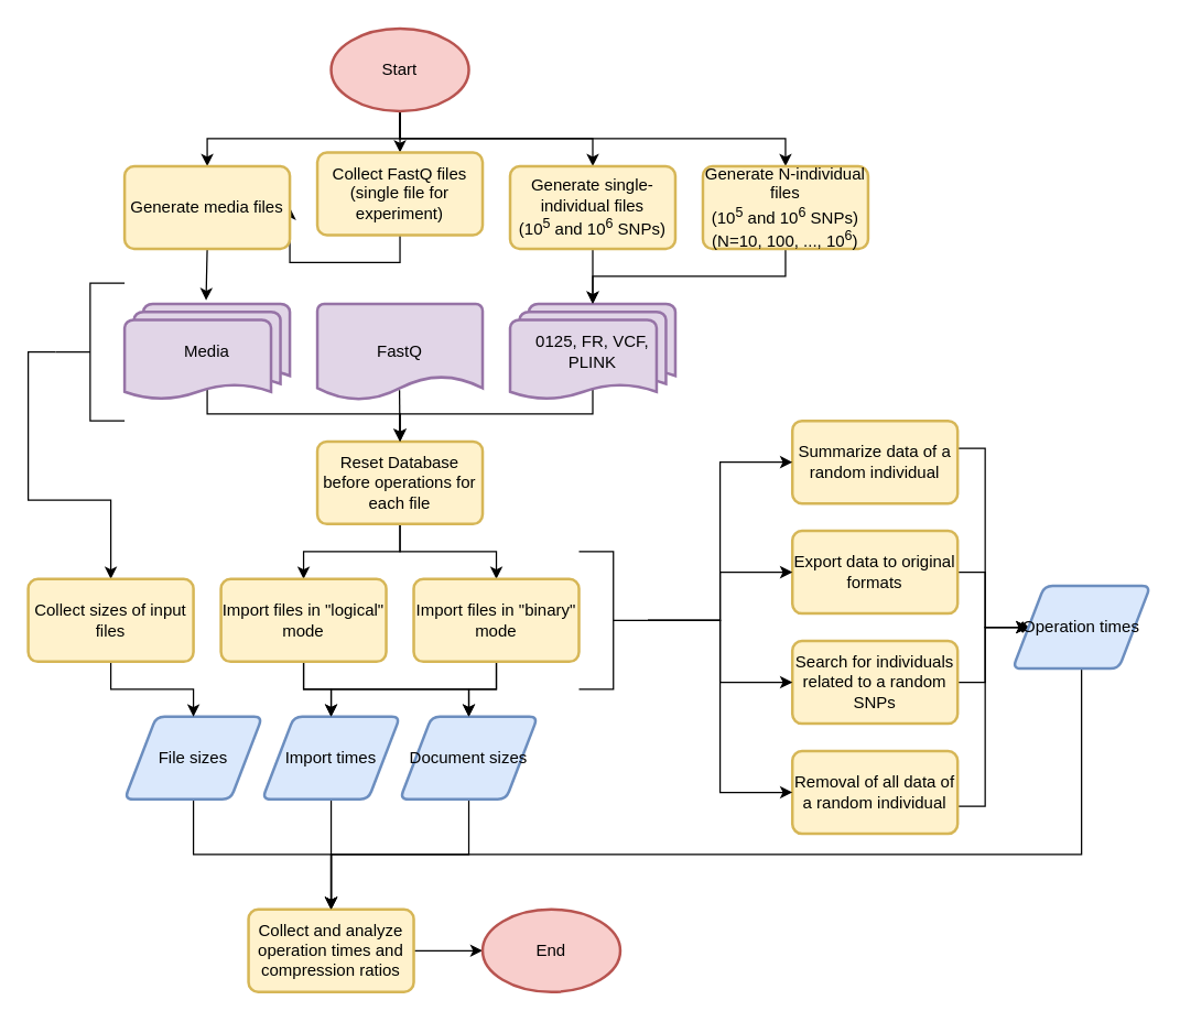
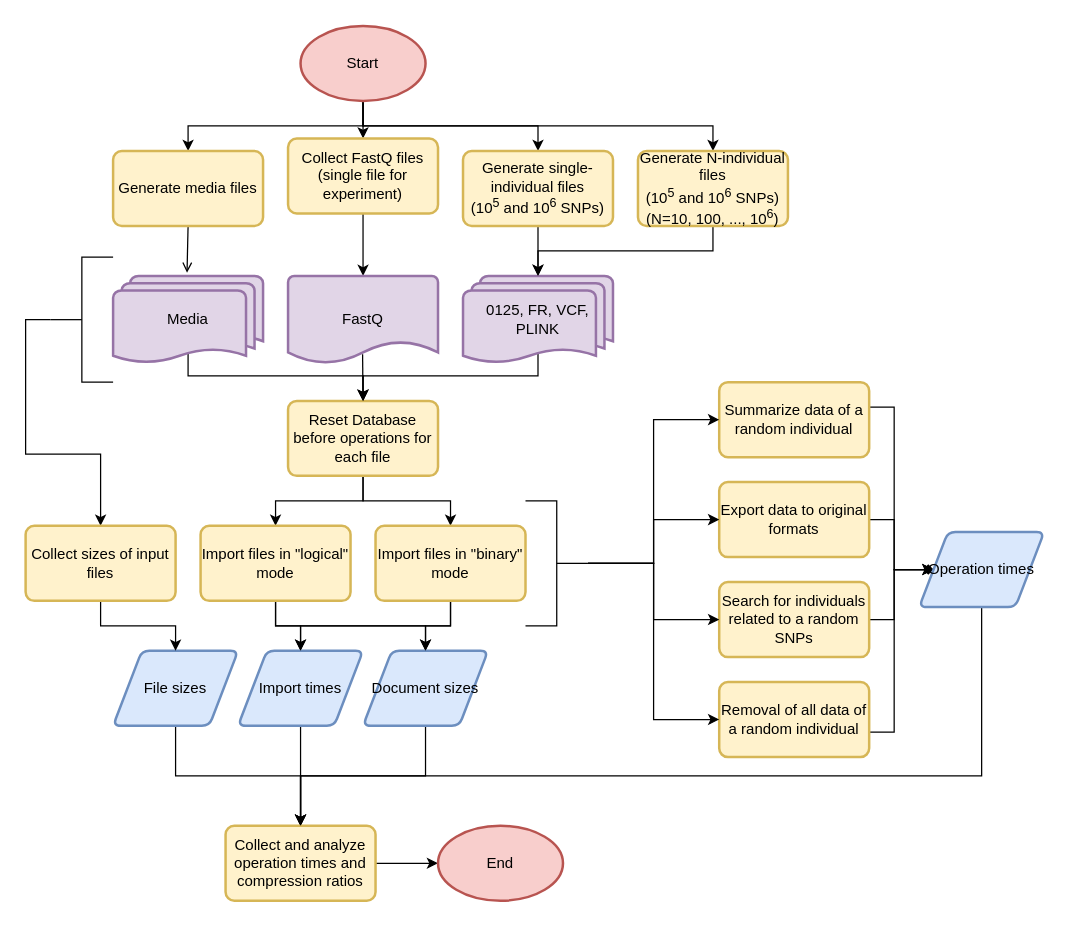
  <mxCell id="0" />
  <mxCell id="1" parent="0" />
  <mxCell id="2" style="edgeStyle=orthogonalEdgeStyle;rounded=0;orthogonalLoop=1;jettySize=auto;html=1;entryX=0.5;entryY=0;entryDx=0;entryDy=0;exitX=0.5;exitY=1;exitDx=0;exitDy=0;exitPerimeter=0;" edge="1" parent="1" source="24" target="4"><mxGeometry relative="1" as="geometry"><mxPoint x="430" y="80" as="sourcePoint" /></mxGeometry></mxCell>
  <mxCell id="3" style="edgeStyle=orthogonalEdgeStyle;rounded=0;orthogonalLoop=1;jettySize=auto;html=1;exitX=0.5;exitY=1;exitDx=0;exitDy=0;entryX=0.5;entryY=0;entryDx=0;entryDy=0;entryPerimeter=0;" edge="1" parent="1" source="4" target="6"><mxGeometry relative="1" as="geometry"><mxPoint x="430" y="220" as="targetPoint" /></mxGeometry></mxCell>
  <mxCell id="4" value="Generate single-individual files&lt;br&gt;(10&lt;sup&gt;5&lt;/sup&gt; and 10&lt;sup&gt;6&lt;/sup&gt; SNPs)" style="rounded=1;whiteSpace=wrap;html=1;absoluteArcSize=1;arcSize=14;strokeWidth=2;fillColor=#fff2cc;strokeColor=#d6b656;" vertex="1" parent="1"><mxGeometry x="370" y="120" width="120" height="60" as="geometry" /></mxCell>
  <mxCell id="5" style="edgeStyle=orthogonalEdgeStyle;rounded=0;orthogonalLoop=1;jettySize=auto;html=1;exitX=0.5;exitY=0.88;exitDx=0;exitDy=0;exitPerimeter=0;entryX=0.5;entryY=0;entryDx=0;entryDy=0;" edge="1" parent="1" source="6" target="9"><mxGeometry relative="1" as="geometry"><Array as="points"><mxPoint x="430" y="300" /><mxPoint x="290" y="300" /></Array></mxGeometry></mxCell>
  <mxCell id="6" value="0125, FR, VCF, PLINK" style="strokeWidth=2;html=1;shape=mxgraph.flowchart.multi-document;whiteSpace=wrap;fillColor=#e1d5e7;strokeColor=#9673a6;labelBorderColor=none;" vertex="1" parent="1"><mxGeometry x="370" y="220" width="120" height="70" as="geometry" /></mxCell>
  <mxCell id="7" style="edgeStyle=orthogonalEdgeStyle;rounded=0;orthogonalLoop=1;jettySize=auto;html=1;exitX=0.5;exitY=1;exitDx=0;exitDy=0;entryX=0.5;entryY=0;entryDx=0;entryDy=0;" edge="1" parent="1" source="9" target="47"><mxGeometry relative="1" as="geometry" /></mxCell>
  <mxCell id="8" style="edgeStyle=orthogonalEdgeStyle;rounded=0;orthogonalLoop=1;jettySize=auto;html=1;exitX=0.5;exitY=1;exitDx=0;exitDy=0;entryX=0.5;entryY=0;entryDx=0;entryDy=0;" edge="1" parent="1" source="9" target="12"><mxGeometry relative="1" as="geometry" /></mxCell>
  <mxCell id="9" value="Reset Database before operations for each file" style="rounded=1;whiteSpace=wrap;html=1;absoluteArcSize=1;arcSize=14;strokeWidth=2;fillColor=#fff2cc;strokeColor=#d6b656;" vertex="1" parent="1"><mxGeometry x="230" y="320" width="120" height="60" as="geometry" /></mxCell>
  <mxCell id="10" style="edgeStyle=orthogonalEdgeStyle;rounded=0;orthogonalLoop=1;jettySize=auto;html=1;entryX=0.5;entryY=0;entryDx=0;entryDy=0;exitX=0.5;exitY=1;exitDx=0;exitDy=0;" edge="1" parent="1" source="12" target="14"><mxGeometry relative="1" as="geometry" /></mxCell>
  <mxCell id="11" style="edgeStyle=orthogonalEdgeStyle;rounded=0;orthogonalLoop=1;jettySize=auto;html=1;entryX=0.5;entryY=0;entryDx=0;entryDy=0;exitX=0.5;exitY=1;exitDx=0;exitDy=0;" edge="1" parent="1" source="12" target="16"><mxGeometry relative="1" as="geometry" /></mxCell>
  <mxCell id="12" value="Import files in &quot;logical&quot; mode" style="rounded=1;whiteSpace=wrap;html=1;absoluteArcSize=1;arcSize=14;strokeWidth=2;fillColor=#fff2cc;strokeColor=#d6b656;" vertex="1" parent="1"><mxGeometry x="160" y="420" width="120" height="60" as="geometry" /></mxCell>
  <mxCell id="13" style="edgeStyle=orthogonalEdgeStyle;rounded=0;orthogonalLoop=1;jettySize=auto;html=1;exitX=0.5;exitY=1;exitDx=0;exitDy=0;entryX=0.5;entryY=0;entryDx=0;entryDy=0;" edge="1" parent="1" source="14" target="20"><mxGeometry relative="1" as="geometry"><mxPoint x="410" y="650" as="targetPoint" /></mxGeometry></mxCell>
  <mxCell id="14" value="Import times" style="shape=parallelogram;html=1;strokeWidth=2;perimeter=parallelogramPerimeter;whiteSpace=wrap;rounded=1;arcSize=12;size=0.23;fillColor=#dae8fc;strokeColor=#6c8ebf;" vertex="1" parent="1"><mxGeometry x="190" y="520" width="100" height="60" as="geometry" /></mxCell>
  <mxCell id="15" style="edgeStyle=orthogonalEdgeStyle;rounded=0;orthogonalLoop=1;jettySize=auto;html=1;entryX=0.5;entryY=0;entryDx=0;entryDy=0;exitX=0.5;exitY=1;exitDx=0;exitDy=0;" edge="1" parent="1" source="16" target="20"><mxGeometry relative="1" as="geometry"><mxPoint x="410" y="650" as="targetPoint" /></mxGeometry></mxCell>
  <mxCell id="16" value="Document sizes" style="shape=parallelogram;html=1;strokeWidth=2;perimeter=parallelogramPerimeter;whiteSpace=wrap;rounded=1;arcSize=12;size=0.23;fillColor=#dae8fc;strokeColor=#6c8ebf;" vertex="1" parent="1"><mxGeometry x="290" y="520" width="100" height="60" as="geometry" /></mxCell>
  <mxCell id="17" style="edgeStyle=orthogonalEdgeStyle;rounded=0;orthogonalLoop=1;jettySize=auto;html=1;exitX=0.5;exitY=1;exitDx=0;exitDy=0;entryX=0.5;entryY=0;entryDx=0;entryDy=0;" edge="1" parent="1" source="18" target="20"><mxGeometry relative="1" as="geometry"><mxPoint x="410" y="650" as="targetPoint" /></mxGeometry></mxCell>
  <mxCell id="18" value="File sizes" style="shape=parallelogram;html=1;strokeWidth=2;perimeter=parallelogramPerimeter;whiteSpace=wrap;rounded=1;arcSize=12;size=0.23;fillColor=#dae8fc;strokeColor=#6c8ebf;" vertex="1" parent="1"><mxGeometry x="90" y="520" width="100" height="60" as="geometry" /></mxCell>
  <mxCell id="19" style="edgeStyle=orthogonalEdgeStyle;rounded=0;orthogonalLoop=1;jettySize=auto;html=1;exitX=1;exitY=0.5;exitDx=0;exitDy=0;entryX=0;entryY=0.5;entryDx=0;entryDy=0;entryPerimeter=0;" edge="1" parent="1" source="20" target="53"><mxGeometry relative="1" as="geometry" /></mxCell>
  <mxCell id="20" value="Collect and analyze operation times and compression ratios" style="rounded=1;whiteSpace=wrap;html=1;absoluteArcSize=1;arcSize=14;strokeWidth=2;fillColor=#fff2cc;strokeColor=#d6b656;" vertex="1" parent="1"><mxGeometry x="180" y="660" width="120" height="60" as="geometry" /></mxCell>
  <mxCell id="21" style="rounded=0;orthogonalLoop=1;jettySize=auto;html=1;exitX=0.5;exitY=1;exitDx=0;exitDy=0;exitPerimeter=0;entryX=0.5;entryY=0;entryDx=0;entryDy=0;edgeStyle=orthogonalEdgeStyle;" edge="1" parent="1" source="24" target="26"><mxGeometry relative="1" as="geometry" /></mxCell>
  <mxCell id="22" style="edgeStyle=orthogonalEdgeStyle;rounded=0;orthogonalLoop=1;jettySize=auto;html=1;exitX=0.5;exitY=1;exitDx=0;exitDy=0;exitPerimeter=0;entryX=0.5;entryY=0;entryDx=0;entryDy=0;" edge="1" parent="1" source="24" target="28"><mxGeometry relative="1" as="geometry" /></mxCell>
  <mxCell id="23" style="edgeStyle=orthogonalEdgeStyle;rounded=0;orthogonalLoop=1;jettySize=auto;html=1;exitX=0.5;exitY=1;exitDx=0;exitDy=0;exitPerimeter=0;entryX=0.5;entryY=0;entryDx=0;entryDy=0;" edge="1" parent="1" source="24" target="34"><mxGeometry relative="1" as="geometry" /></mxCell>
  <mxCell id="24" value="Start" style="strokeWidth=2;html=1;shape=mxgraph.flowchart.start_1;whiteSpace=wrap;fillColor=#f8cecc;strokeColor=#b85450;" vertex="1" parent="1"><mxGeometry x="240" y="20" width="100" height="60" as="geometry" /></mxCell>
- <mxCell id="25" style="edgeStyle=orthogonalEdgeStyle;rounded=0;orthogonalLoop=1;jettySize=auto;html=1;exitX=0.5;exitY=1;exitDx=0;exitDy=0;" edge="1" parent="1" source="26" target="28"><mxGeometry relative="1" as="geometry"><mxPoint x="290" y="220" as="targetPoint" /></mxGeometry></mxCell>
+ <mxCell id="25" style="edgeStyle=orthogonalEdgeStyle;rounded=0;orthogonalLoop=1;jettySize=auto;html=1;exitX=0.5;exitY=1;exitDx=0;exitDy=0;entryX=0.5;entryY=0;entryDx=0;entryDy=0;entryPerimeter=0;" edge="1" parent="1" source="26" target="57"><mxGeometry relative="1" as="geometry"><mxPoint x="290" y="220" as="targetPoint" /></mxGeometry></mxCell>
  <mxCell id="26" value="Collect FastQ files&lt;br&gt;(single file for experiment)" style="rounded=1;whiteSpace=wrap;html=1;absoluteArcSize=1;arcSize=14;strokeWidth=2;fillColor=#fff2cc;strokeColor=#d6b656;" vertex="1" parent="1"><mxGeometry x="230" y="110" width="120" height="60" as="geometry" /></mxCell>
- <mxCell id="27" style="edgeStyle=orthogonalEdgeStyle;rounded=0;orthogonalLoop=1;jettySize=auto;html=1;exitX=0.5;exitY=1;exitDx=0;exitDy=0;entryX=0.493;entryY=-0.037;entryDx=0;entryDy=0;entryPerimeter=0;" edge="1" parent="1" source="28" target="30"><mxGeometry relative="1" as="geometry" /></mxCell>
+ <mxCell id="27" style="edgeStyle=orthogonalEdgeStyle;rounded=0;orthogonalLoop=1;jettySize=auto;html=1;exitX=0.5;exitY=1;exitDx=0;exitDy=0;entryX=0.493;entryY=-0.037;entryDx=0;entryDy=0;entryPerimeter=0;endArrow=open;" edge="1" parent="1" source="28" target="30"><mxGeometry relative="1" as="geometry" /></mxCell>
  <mxCell id="28" value="Generate media files" style="rounded=1;whiteSpace=wrap;html=1;absoluteArcSize=1;arcSize=14;strokeWidth=2;fillColor=#fff2cc;strokeColor=#d6b656;" vertex="1" parent="1"><mxGeometry x="90" y="120" width="120" height="60" as="geometry" /></mxCell>
  <mxCell id="29" style="edgeStyle=orthogonalEdgeStyle;rounded=0;orthogonalLoop=1;jettySize=auto;html=1;exitX=0.5;exitY=0.88;exitDx=0;exitDy=0;exitPerimeter=0;entryX=0.5;entryY=0;entryDx=0;entryDy=0;" edge="1" parent="1" source="30" target="9"><mxGeometry relative="1" as="geometry"><Array as="points"><mxPoint x="150" y="300" /><mxPoint x="290" y="300" /></Array></mxGeometry></mxCell>
  <mxCell id="30" value="Media" style="strokeWidth=2;html=1;shape=mxgraph.flowchart.multi-document;whiteSpace=wrap;fillColor=#e1d5e7;strokeColor=#9673a6;labelBorderColor=none;" vertex="1" parent="1"><mxGeometry x="90" y="220" width="120" height="70" as="geometry" /></mxCell>
  <mxCell id="31" style="edgeStyle=orthogonalEdgeStyle;rounded=0;orthogonalLoop=1;jettySize=auto;html=1;exitX=0;exitY=0.5;exitDx=0;exitDy=0;exitPerimeter=0;entryX=0.5;entryY=0;entryDx=0;entryDy=0;" edge="1" parent="1" source="32" target="55"><mxGeometry relative="1" as="geometry" /></mxCell>
  <mxCell id="32" value="" style="strokeWidth=1;html=1;shape=mxgraph.flowchart.annotation_2;align=left;labelPosition=right;pointerEvents=1;rounded=0;" vertex="1" parent="1"><mxGeometry x="40" y="205" width="50" height="100" as="geometry" /></mxCell>
  <mxCell id="33" style="edgeStyle=orthogonalEdgeStyle;rounded=0;orthogonalLoop=1;jettySize=auto;html=1;exitX=0.5;exitY=1;exitDx=0;exitDy=0;entryX=0.5;entryY=0;entryDx=0;entryDy=0;entryPerimeter=0;" edge="1" parent="1" source="34" target="6"><mxGeometry relative="1" as="geometry" /></mxCell>
  <mxCell id="34" value="Generate N-individual files&lt;br&gt;(10&lt;sup&gt;5&lt;/sup&gt; and 10&lt;sup&gt;6&lt;/sup&gt; SNPs)&lt;br&gt;(N=10, 100, ..., 10&lt;sup&gt;6&lt;/sup&gt;)" style="rounded=1;whiteSpace=wrap;html=1;absoluteArcSize=1;arcSize=14;strokeWidth=2;fillColor=#fff2cc;strokeColor=#d6b656;" vertex="1" parent="1"><mxGeometry x="510" y="120" width="120" height="60" as="geometry" /></mxCell>
  <mxCell id="35" style="edgeStyle=orthogonalEdgeStyle;rounded=0;orthogonalLoop=1;jettySize=auto;html=1;exitX=1;exitY=0.5;exitDx=0;exitDy=0;entryX=0;entryY=0.5;entryDx=0;entryDy=0;" edge="1" parent="1" source="36" target="44"><mxGeometry relative="1" as="geometry"><Array as="points"><mxPoint x="715" y="325" /><mxPoint x="715" y="455" /></Array></mxGeometry></mxCell>
  <mxCell id="36" value="Summarize data of a random individual" style="rounded=1;whiteSpace=wrap;html=1;absoluteArcSize=1;arcSize=14;strokeWidth=2;fillColor=#fff2cc;strokeColor=#d6b656;" vertex="1" parent="1"><mxGeometry x="575" y="305" width="120" height="60" as="geometry" /></mxCell>
  <mxCell id="37" style="edgeStyle=orthogonalEdgeStyle;rounded=0;orthogonalLoop=1;jettySize=auto;html=1;exitX=1;exitY=0.5;exitDx=0;exitDy=0;entryX=0;entryY=0.5;entryDx=0;entryDy=0;" edge="1" parent="1" source="38" target="44"><mxGeometry relative="1" as="geometry"><mxPoint x="875" y="595" as="targetPoint" /></mxGeometry></mxCell>
  <mxCell id="38" value="Search for individuals related to a random SNPs" style="rounded=1;whiteSpace=wrap;html=1;absoluteArcSize=1;arcSize=14;strokeWidth=2;fillColor=#fff2cc;strokeColor=#d6b656;" vertex="1" parent="1"><mxGeometry x="575" y="465" width="120" height="60" as="geometry" /></mxCell>
  <mxCell id="39" style="edgeStyle=orthogonalEdgeStyle;rounded=0;orthogonalLoop=1;jettySize=auto;html=1;exitX=1;exitY=0.5;exitDx=0;exitDy=0;entryX=0;entryY=0.5;entryDx=0;entryDy=0;" edge="1" parent="1" source="40" target="44"><mxGeometry relative="1" as="geometry"><Array as="points"><mxPoint x="715" y="585" /><mxPoint x="715" y="455" /></Array></mxGeometry></mxCell>
  <mxCell id="40" value="Removal of all data of a random individual" style="rounded=1;whiteSpace=wrap;html=1;absoluteArcSize=1;arcSize=14;strokeWidth=2;fillColor=#fff2cc;strokeColor=#d6b656;" vertex="1" parent="1"><mxGeometry x="575" y="545" width="120" height="60" as="geometry" /></mxCell>
  <mxCell id="41" style="edgeStyle=orthogonalEdgeStyle;rounded=0;orthogonalLoop=1;jettySize=auto;html=1;exitX=1;exitY=0.5;exitDx=0;exitDy=0;entryX=0;entryY=0.5;entryDx=0;entryDy=0;endArrow=diamond;" edge="1" parent="1" source="42" target="44"><mxGeometry relative="1" as="geometry" /></mxCell>
  <mxCell id="42" value="Export data to original formats" style="rounded=1;whiteSpace=wrap;html=1;absoluteArcSize=1;arcSize=14;strokeWidth=2;fillColor=#fff2cc;strokeColor=#d6b656;" vertex="1" parent="1"><mxGeometry x="575" y="385" width="120" height="60" as="geometry" /></mxCell>
  <mxCell id="43" style="edgeStyle=orthogonalEdgeStyle;rounded=0;orthogonalLoop=1;jettySize=auto;html=1;exitX=0.5;exitY=1;exitDx=0;exitDy=0;entryX=0.5;entryY=0;entryDx=0;entryDy=0;" edge="1" parent="1" source="44" target="20"><mxGeometry relative="1" as="geometry"><Array as="points"><mxPoint x="785" y="620" /><mxPoint x="240" y="620" /></Array></mxGeometry></mxCell>
  <mxCell id="44" value="Operation times" style="shape=parallelogram;html=1;strokeWidth=2;perimeter=parallelogramPerimeter;whiteSpace=wrap;rounded=1;arcSize=12;size=0.23;fillColor=#dae8fc;strokeColor=#6c8ebf;" vertex="1" parent="1"><mxGeometry x="735" y="425" width="100" height="60" as="geometry" /></mxCell>
  <mxCell id="45" style="edgeStyle=orthogonalEdgeStyle;rounded=0;orthogonalLoop=1;jettySize=auto;html=1;exitX=0.5;exitY=1;exitDx=0;exitDy=0;entryX=0.5;entryY=0;entryDx=0;entryDy=0;" edge="1" parent="1" source="47" target="14"><mxGeometry relative="1" as="geometry" /></mxCell>
  <mxCell id="46" style="edgeStyle=orthogonalEdgeStyle;rounded=0;orthogonalLoop=1;jettySize=auto;html=1;exitX=0.5;exitY=1;exitDx=0;exitDy=0;entryX=0.5;entryY=0;entryDx=0;entryDy=0;" edge="1" parent="1" source="47" target="16"><mxGeometry relative="1" as="geometry" /></mxCell>
  <mxCell id="47" value="Import files in &quot;binary&quot; mode" style="rounded=1;whiteSpace=wrap;html=1;absoluteArcSize=1;arcSize=14;strokeWidth=2;fillColor=#fff2cc;strokeColor=#d6b656;" vertex="1" parent="1"><mxGeometry x="300" y="420" width="120" height="60" as="geometry" /></mxCell>
  <mxCell id="48" style="edgeStyle=orthogonalEdgeStyle;rounded=0;orthogonalLoop=1;jettySize=auto;html=1;exitX=0;exitY=0.5;exitDx=0;exitDy=0;exitPerimeter=0;entryX=0;entryY=0.5;entryDx=0;entryDy=0;" edge="1" parent="1" source="52" target="36"><mxGeometry relative="1" as="geometry" /></mxCell>
  <mxCell id="49" style="edgeStyle=orthogonalEdgeStyle;rounded=0;orthogonalLoop=1;jettySize=auto;html=1;exitX=0;exitY=0.5;exitDx=0;exitDy=0;exitPerimeter=0;entryX=0;entryY=0.5;entryDx=0;entryDy=0;" edge="1" parent="1" source="52" target="42"><mxGeometry relative="1" as="geometry" /></mxCell>
  <mxCell id="50" style="edgeStyle=orthogonalEdgeStyle;rounded=0;orthogonalLoop=1;jettySize=auto;html=1;exitX=0;exitY=0.5;exitDx=0;exitDy=0;exitPerimeter=0;entryX=0;entryY=0.5;entryDx=0;entryDy=0;" edge="1" parent="1" source="52" target="38"><mxGeometry relative="1" as="geometry" /></mxCell>
  <mxCell id="51" style="edgeStyle=orthogonalEdgeStyle;rounded=0;orthogonalLoop=1;jettySize=auto;html=1;exitX=0;exitY=0.5;exitDx=0;exitDy=0;exitPerimeter=0;entryX=0;entryY=0.5;entryDx=0;entryDy=0;" edge="1" parent="1" source="52" target="40"><mxGeometry relative="1" as="geometry" /></mxCell>
  <mxCell id="52" value="" style="strokeWidth=1;html=1;shape=mxgraph.flowchart.annotation_2;align=left;labelPosition=right;pointerEvents=1;rounded=0;rotation=-180;" vertex="1" parent="1"><mxGeometry x="420" y="400" width="50" height="100" as="geometry" /></mxCell>
  <mxCell id="53" value="End" style="strokeWidth=2;html=1;shape=mxgraph.flowchart.start_1;whiteSpace=wrap;fillColor=#f8cecc;strokeColor=#b85450;" vertex="1" parent="1"><mxGeometry x="350" y="660" width="100" height="60" as="geometry" /></mxCell>
  <mxCell id="54" style="edgeStyle=orthogonalEdgeStyle;rounded=0;orthogonalLoop=1;jettySize=auto;html=1;exitX=0.5;exitY=1;exitDx=0;exitDy=0;entryX=0.5;entryY=0;entryDx=0;entryDy=0;" edge="1" parent="1" source="55" target="18"><mxGeometry relative="1" as="geometry" /></mxCell>
  <mxCell id="55" value="Collect sizes of input files" style="rounded=1;whiteSpace=wrap;html=1;absoluteArcSize=1;arcSize=14;strokeWidth=2;fillColor=#fff2cc;strokeColor=#d6b656;" vertex="1" parent="1"><mxGeometry x="20" y="420" width="120" height="60" as="geometry" /></mxCell>
  <mxCell id="56" style="edgeStyle=orthogonalEdgeStyle;rounded=0;orthogonalLoop=1;jettySize=auto;html=1;entryX=0.5;entryY=0;entryDx=0;entryDy=0;exitX=0.497;exitY=0.895;exitDx=0;exitDy=0;exitPerimeter=0;" edge="1" parent="1" source="57" target="9"><mxGeometry relative="1" as="geometry" /></mxCell>
  <mxCell id="57" value="FastQ" style="strokeWidth=2;html=1;shape=mxgraph.flowchart.document2;whiteSpace=wrap;size=0.25;fillColor=#e1d5e7;strokeColor=#9673a6;" vertex="1" parent="1"><mxGeometry x="230" y="220" width="120" height="70" as="geometry" /></mxCell>
